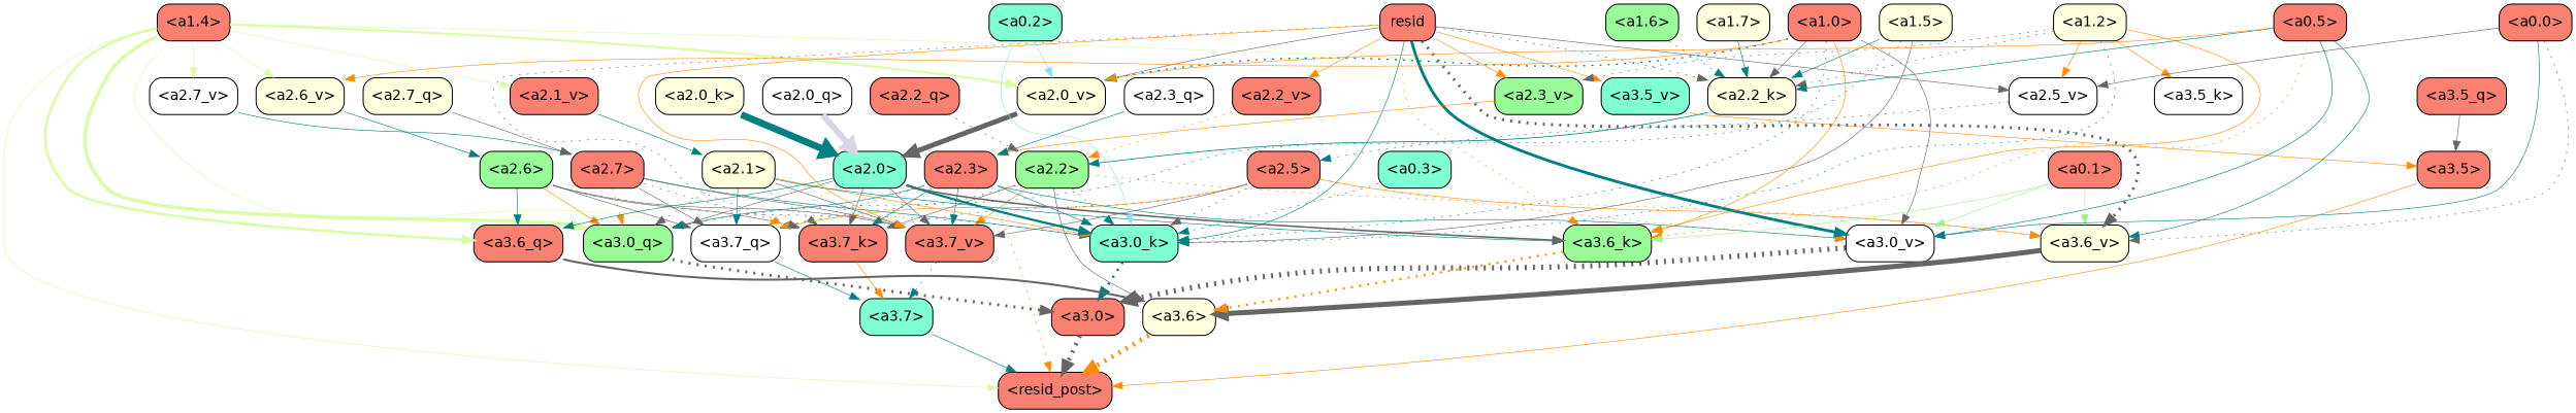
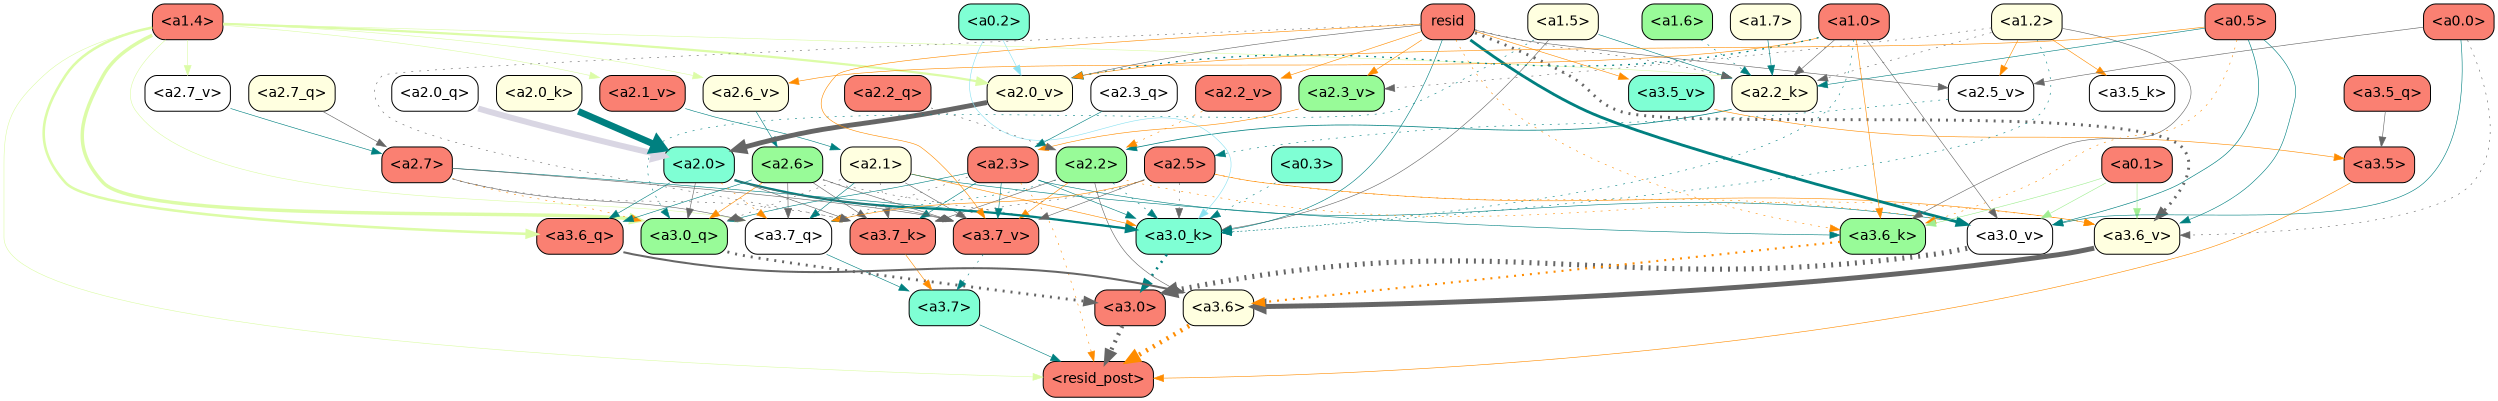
  strict digraph {
    splines=true
    node [color=black fillcolor=salmon fontname=Helvetica shape=box style="filled, rounded"]
    edge [color=gray40 penwidth=0.6 style=dotted]
    "<a3.7>" [fillcolor=aquamarine]
    "<resid_post>"
    "<a3.6>" [fillcolor=lightyellow]
    "<a3.5>"
    "<a3.0>"
    "<a2.3>"
    "<a3.7_q>" [fillcolor=white]
    "<a3.0_q>" [fillcolor=palegreen]
    "<a3.7_k>"
    "<a3.0_k>" [fillcolor=aquamarine]
    "<a3.7_v>"
    "<a3.0_v>" [fillcolor=white]
    "<a1.4>"
    "<a3.6_q>"
    "<a2.2_k>" [fillcolor=lightyellow]
    "<a2.7_v>" [fillcolor=white]
    "<a2.6_v>" [fillcolor=lightyellow]
    "<a2.1_v>"
    "<a2.0_v>" [fillcolor=lightyellow]
    "<a2.2>" [fillcolor=palegreen]
    "<a2.7>"
    "<a2.6>" [fillcolor=palegreen]
    "<a2.1>" [fillcolor=lightyellow]
    "<a2.0>" [fillcolor=aquamarine]
    "<a3.6_v>" [fillcolor=lightyellow]
    "<a3.6_k>" [fillcolor=palegreen]
    "<a3.5_q>"
    "<a3.5_k>" [fillcolor=white]
    "<a3.5_v>" [fillcolor=aquamarine]
    "<a2.5>"
    "<a1.5>" [fillcolor=lightyellow]
    n32 [label=resid]
    "<a2.5_v>" [fillcolor=white]
    "<a2.3_v>" [fillcolor=palegreen]
    "<a2.2_v>"
    "<a1.2>" [fillcolor=lightyellow]
    "<a1.0>"
    "<a0.5>"
    "<a0.1>"
    "<a0.3>" [fillcolor=aquamarine]
    "<a0.2>" [fillcolor=aquamarine]
    "<a0.0>"
    "<a2.7_q>" [fillcolor=lightyellow]
    "<a2.3_q>" [fillcolor=white]
    "<a2.2_q>"
    "<a2.0_q>" [fillcolor=white]
    "<a2.0_k>" [fillcolor=lightyellow]
    "<a1.7>" [fillcolor=lightyellow]
    "<a1.6>" [fillcolor=palegreen]
    "<a3.7>" -> "<resid_post>" [color=teal style=bold]
    "<a3.6>" -> "<resid_post>" [color=darkorange penwidth=4.6696330308914185]
    "<a3.5>" -> "<resid_post>" [color=darkorange style=solid]
    "<a3.0>" -> "<resid_post>" [penwidth=4.282557368278503]
    "<a2.3>" -> "<resid_post>" [color=darkorange]
    "<a2.3>" -> "<a3.7_q>"
    "<a2.3>" -> "<a3.0_q>" [color=teal style=solid]
    "<a2.3>" -> "<a3.7_k>" [color=teal style=bold]
    "<a2.3>" -> "<a3.0_k>" [color=teal style=bold]
    "<a2.3>" -> "<a3.7_v>" [color=teal style=solid]
    "<a2.3>" -> "<a3.0_v>" [color=teal style=bold]
    "<a3.7_q>" -> "<a3.7>" [color=teal style=bold]
    "<a3.0_q>" -> "<a3.0>" [penwidth=2.8638100624084473]
    "<a3.7_k>" -> "<a3.7>" [color=darkorange style=solid]
    "<a3.0_k>" -> "<a3.0>" [color=teal penwidth=2.6274144649505615]
    "<a3.7_v>" -> "<a3.7>" [color=teal]
    "<a3.0_v>" -> "<a3.0>" [penwidth=5.188832879066467]
    "<a1.4>" -> "<resid_post>" [color="#dcfca7" style=""]
    "<a1.4>" -> "<a3.7_q>" [color="#dcfca7" style=""]
    "<a1.4>" -> "<a3.0_q>" [color="#dcfca7" penwidth=3.4971605762839317 style=""]
    "<a1.4>" -> "<a3.6_q>" [color="#dcfca7" penwidth=2.6073555648326874 style=""]
    "<a1.4>" -> "<a2.2_k>" [color="#dcfca7" style=""]
    "<a1.4>" -> "<a2.7_v>" [color="#dcfca7" style=""]
    "<a1.4>" -> "<a2.6_v>" [color="#dcfca7" style=""]
    "<a1.4>" -> "<a2.1_v>" [color="#dcfca7" style=""]
    "<a1.4>" -> "<a2.0_v>" [color="#dcfca7" penwidth=2.268670678138733 style=""]
    "<a3.6_q>" -> "<a3.6>" [penwidth=2.03758105635643 style=bold]
    "<a2.2_k>" -> "<a2.2>" [color=teal penwidth=0.7764816284179688 style=bold]
    "<a2.7_v>" -> "<a2.7>" [color=teal style=bold]
    "<a2.6_v>" -> "<a2.6>" [color=teal style=bold]
    "<a2.1_v>" -> "<a2.1>" [color=teal style=bold]
    "<a2.0_v>" -> "<a2.0>" [penwidth=4.906715989112854 style=solid]
    "<a2.2>" -> "<a3.6>" [style=bold]
    "<a2.2>" -> "<a3.7_q>" [color=teal]
    "<a2.2>" -> "<a3.7_k>" [style=bold]
    "<a2.2>" -> "<a3.0_k>" [color=teal]
    "<a2.2>" -> "<a3.7_v>" [color=darkorange style=solid]
    "<a2.2>" -> "<a3.6_v>" [color=darkorange]
    "<a2.7>" -> "<a3.7_q>" [style=solid]
    "<a2.7>" -> "<a3.0_q>" [color=darkorange]
    "<a2.7>" -> "<a3.7_k>"
    "<a2.7>" -> "<a3.0_k>" [color=teal style=bold]
    "<a2.7>" -> "<a3.7_v>" [style=solid]
    "<a2.6>" -> "<a3.7_q>" [style=solid]
    "<a2.6>" -> "<a3.0_q>" [color=darkorange style=solid]
    "<a2.6>" -> "<a3.7_k>" [style=solid]
    "<a2.6>" -> "<a3.0_k>"
    "<a2.6>" -> "<a3.7_v>" [style=solid]
    "<a2.6>" -> "<a3.6_q>" [color=teal style=solid]
    "<a2.1>" -> "<a3.7_q>" [color=teal style=solid]
    "<a2.1>" -> "<a3.0_q>"
    "<a2.1>" -> "<a3.7_k>"
    "<a2.1>" -> "<a3.0_k>" [color=darkorange style=solid]
    "<a2.1>" -> "<a3.7_v>" [style=bold]
    "<a2.1>" -> "<a3.6_k>" [color=teal style=solid]
    "<a2.0>" -> "<a3.7_q>" [color=darkorange]
    "<a2.0>" -> "<a3.0_q>" [style=bold]
    "<a2.0>" -> "<a3.7_k>" [style=solid]
    "<a2.0>" -> "<a3.0_k>" [color=teal penwidth=2.270527422428131 style=bold]
    "<a2.0>" -> "<a3.7_v>" [style=bold]
    "<a2.0>" -> "<a3.6_q>" [color=teal style=bold]
-   "<a2.0>" -> "<a3.6_k>" [penwidth=1.5568191409111023 style=solid]
    "<a3.6_v>" -> "<a3.6>" [penwidth=5.002329230308533 style=bold]
    "<a3.6_k>" -> "<a3.6>" [color=darkorange penwidth=2.174198240041733]
    "<a3.5_q>" -> "<a3.5>" [style=bold]
    "<a3.5_v>" -> "<a3.5>" [color=darkorange style=solid]
    "<a2.5>" -> "<a3.7_q>" [color=darkorange style=solid]
    "<a2.5>" -> "<a3.7_k>"
    "<a2.5>" -> "<a3.0_k>"
    "<a2.5>" -> "<a3.7_v>" [style=bold]
    "<a2.5>" -> "<a3.0_v>" [color=darkorange]
    "<a2.5>" -> "<a3.6_v>" [color=darkorange style=bold]
    "<a1.5>" -> "<a3.0_q>" [color=teal]
    "<a1.5>" -> "<a3.0_k>" [style=solid]
    "<a1.5>" -> "<a2.2_k>" [color=teal style=solid]
    n32 -> "<a3.7_k>"
    n32 -> "<a3.0_k>" [color=teal style=bold]
    n32 -> "<a3.7_v>" [color=darkorange style=solid]
    n32 -> "<a3.0_v>" [color=teal penwidth=2.8686431646347046 style=bold]
    n32 -> "<a2.2_k>" [penwidth=0.67606520652771]
    n32 -> "<a2.0_v>" [style=bold]
    n32 -> "<a3.6_v>" [penwidth=2.9588699340820312]
    n32 -> "<a3.6_k>" [color=darkorange]
    n32 -> "<a3.5_v>" [color=darkorange style=solid]
    n32 -> "<a2.5_v>" [style=bold]
    n32 -> "<a2.3_v>" [color=darkorange style=bold]
    n32 -> "<a2.2_v>" [color=darkorange style=bold]
    "<a2.5_v>" -> "<a2.5>" [color=teal]
    "<a2.3_v>" -> "<a2.3>" [color=darkorange style=bold]
    "<a2.2_v>" -> "<a2.2>" [color=darkorange]
    "<a1.2>" -> "<a3.0_k>" [color=teal]
    "<a1.2>" -> "<a2.2_k>"
-   "<a1.2>" -> "<a3.6_k>" [color=darkorange style=bold]
+   "<a1.2>" -> "<a3.6_k>" [style=bold]
    "<a1.2>" -> "<a3.5_k>" [color=darkorange style=solid]
    "<a1.2>" -> "<a2.5_v>" [color=darkorange style=solid]
    "<a1.2>" -> "<a2.3_v>"
    "<a1.0>" -> "<a3.0_k>" [color=teal]
    "<a1.0>" -> "<a3.0_v>" [style=solid]
    "<a1.0>" -> "<a2.2_k>" [style=solid]
    "<a1.0>" -> "<a2.6_v>" [color=darkorange style=solid]
    "<a1.0>" -> "<a2.0_v>" [color=teal penwidth=1.27996826171875]
    "<a1.0>" -> "<a3.6_k>" [color=darkorange style=solid]
    "<a0.5>" -> "<a3.0_v>" [color=teal penwidth=0.6421224474906921 style=solid]
    "<a0.5>" -> "<a2.2_k>" [color=teal style=solid]
    "<a0.5>" -> "<a2.0_v>" [color=darkorange style=bold]
    "<a0.5>" -> "<a3.6_v>" [color=teal style=solid]
    "<a0.5>" -> "<a3.6_k>" [color=darkorange]
    "<a0.1>" -> "<a3.0_v>" [color="#a0ee92" style=""]
    "<a0.1>" -> "<a3.6_v>" [color="#a0ee92" style=""]
    "<a0.1>" -> "<a3.6_k>" [color="#a0ee92" style=""]
    "<a0.3>" -> "<a3.0_k>" [color=teal]
    "<a0.2>" -> "<a3.0_k>" [color="#89e1f1" style=""]
    "<a0.2>" -> "<a2.0_v>" [color="#89e1f1" style=""]
    "<a0.0>" -> "<a3.0_v>" [color=teal style=solid]
    "<a0.0>" -> "<a3.6_v>"
    "<a0.0>" -> "<a2.5_v>" [style=bold]
    "<a2.7_q>" -> "<a2.7>" [style=solid]
    "<a2.3_q>" -> "<a2.3>" [color=teal style=solid]
    "<a2.2_q>" -> "<a2.2>" [penwidth=0.6340763568878174]
    "<a2.0_q>" -> "<a2.0>" [color="#d9d6e3" penwidth=6.0160088539123535 style=""]
    "<a2.0_k>" -> "<a2.0>" [color=teal penwidth=6.773025274276733 style=solid]
    "<a1.7>" -> "<a2.2_k>" [color=teal style=solid]
    "<a1.6>" -> "<a2.2_k>" [color=teal]
  }
